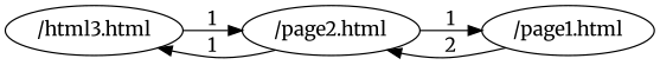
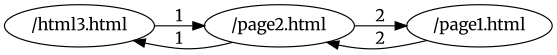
  digraph {
    fontname=Merriweather
    rankdir=LR
    node [fontname=Merriweather]
    edge [fontname=Merriweather]
    n1 [label="/html3.html"]
    n2 [label="/page2.html"]
    n3 [label="/page1.html"]
    n1 -> n2 [label=1]
    n2 -> n1 [label=1]
-   n2 -> n3 [label=1]
+   n2 -> n3 [label=2]
    n3 -> n2 [label=2]
  }
